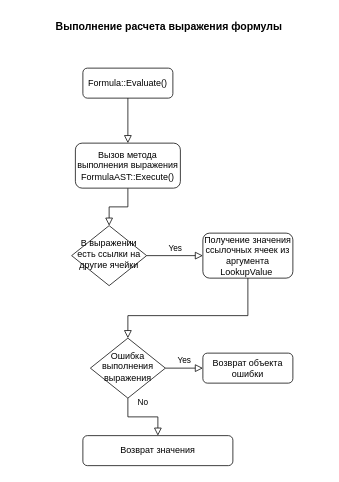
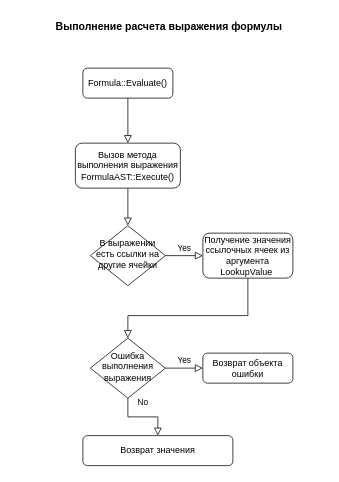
  <mxCell id="0" />
  <mxCell id="1" parent="0" />
  <mxCell id="2" value="Formula::Evaluate()" style="rounded=1;whiteSpace=wrap;html=1;fontSize=12;glass=0;strokeWidth=1;shadow=0;" parent="1" vertex="1"><mxGeometry x="110" y="90" width="120" height="40" as="geometry" /></mxCell>
  <mxCell id="3" value="No" style="rounded=0;html=1;jettySize=auto;orthogonalLoop=1;fontSize=11;endArrow=block;endFill=0;endSize=8;strokeWidth=1;shadow=0;labelBackgroundColor=none;edgeStyle=orthogonalEdgeStyle;" parent="1" source="5" target="7" edge="1"><mxGeometry y="20" relative="1" as="geometry"><mxPoint as="offset" /><mxPoint x="170" y="570" as="targetPoint" /></mxGeometry></mxCell>
  <mxCell id="4" value="Yes" style="edgeStyle=orthogonalEdgeStyle;rounded=0;html=1;jettySize=auto;orthogonalLoop=1;fontSize=11;endArrow=block;endFill=0;endSize=8;strokeWidth=1;shadow=0;labelBackgroundColor=none;" parent="1" source="5" target="6" edge="1"><mxGeometry y="10" relative="1" as="geometry"><mxPoint as="offset" /></mxGeometry></mxCell>
  <mxCell id="5" value="Ошибка выполнения выражения" style="rhombus;whiteSpace=wrap;html=1;shadow=0;fontFamily=Helvetica;fontSize=12;align=center;strokeWidth=1;spacing=6;spacingTop=-4;" parent="1" vertex="1"><mxGeometry x="120" y="450" width="100" height="80" as="geometry" /></mxCell>
  <mxCell id="6" value="Возврат объекта ошибки" style="rounded=1;whiteSpace=wrap;html=1;fontSize=12;glass=0;strokeWidth=1;shadow=0;" parent="1" vertex="1"><mxGeometry x="270" y="470" width="120" height="40" as="geometry" /></mxCell>
  <mxCell id="7" value="Возврат значения" style="rounded=1;whiteSpace=wrap;html=1;fontSize=12;glass=0;strokeWidth=1;shadow=0;" parent="1" vertex="1"><mxGeometry x="110" y="580" width="200" height="40" as="geometry" /></mxCell>
  <mxCell id="8" value="" style="rounded=0;html=1;jettySize=auto;orthogonalLoop=1;fontSize=11;endArrow=block;endFill=0;endSize=8;strokeWidth=1;shadow=0;labelBackgroundColor=none;edgeStyle=orthogonalEdgeStyle;" edge="1" parent="1" source="10" target="12"><mxGeometry relative="1" as="geometry"><mxPoint x="340" y="290" as="targetPoint" /></mxGeometry></mxCell>
  <mxCell id="9" value="" style="rounded=0;html=1;jettySize=auto;orthogonalLoop=1;fontSize=11;endArrow=block;endFill=0;endSize=8;strokeWidth=1;shadow=0;labelBackgroundColor=none;edgeStyle=orthogonalEdgeStyle;" edge="1" parent="1" source="2" target="10"><mxGeometry relative="1" as="geometry"><mxPoint x="170" y="200" as="sourcePoint" /><mxPoint x="170" y="310" as="targetPoint" /></mxGeometry></mxCell>
  <mxCell id="10" value="Вызов метода выполнения выражения FormulaAST::Execute()" style="rounded=1;whiteSpace=wrap;html=1;fontSize=12;glass=0;strokeWidth=1;shadow=0;" vertex="1" parent="1"><mxGeometry x="100" y="190" width="140" height="60" as="geometry" /></mxCell>
  <mxCell id="11" value="Yes" style="edgeStyle=orthogonalEdgeStyle;rounded=0;html=1;jettySize=auto;orthogonalLoop=1;fontSize=11;endArrow=block;endFill=0;endSize=8;strokeWidth=1;shadow=0;labelBackgroundColor=none;" edge="1" parent="1" source="12" target="13"><mxGeometry y="10" relative="1" as="geometry"><mxPoint as="offset" /><mxPoint x="380" y="350" as="targetPoint" /></mxGeometry></mxCell>
- <mxCell id="12" value="В выражении есть ссылки на другие ячейки" style="rhombus;whiteSpace=wrap;html=1;shadow=0;fontFamily=Helvetica;fontSize=12;align=center;strokeWidth=1;spacing=6;spacingTop=-4;" vertex="1" parent="1"><mxGeometry x="95" y="300" width="100" height="80" as="geometry" /></mxCell>
+ <mxCell id="12" value="В выражении есть ссылки на другие ячейки" style="rhombus;whiteSpace=wrap;html=1;shadow=0;fontFamily=Helvetica;fontSize=12;align=center;strokeWidth=1;spacing=6;spacingTop=-4;" vertex="1" parent="1"><mxGeometry x="120" y="300" width="100" height="80" as="geometry" /></mxCell>
  <mxCell id="13" value="Получение значения ссылочных ячеек из аргумента LookupValue&amp;nbsp;" style="rounded=1;whiteSpace=wrap;html=1;fontSize=12;glass=0;strokeWidth=1;shadow=0;" vertex="1" parent="1"><mxGeometry x="270" y="310" width="120" height="60" as="geometry" /></mxCell>
  <mxCell id="14" value="" style="rounded=0;html=1;jettySize=auto;orthogonalLoop=1;fontSize=11;endArrow=block;endFill=0;endSize=8;strokeWidth=1;shadow=0;labelBackgroundColor=none;edgeStyle=orthogonalEdgeStyle;" edge="1" parent="1" source="13" target="5"><mxGeometry relative="1" as="geometry"><mxPoint x="290" y="440" as="targetPoint" /><mxPoint x="290" y="390" as="sourcePoint" /><Array as="points"><mxPoint x="330" y="420" /><mxPoint x="170" y="420" /></Array></mxGeometry></mxCell>
  <mxCell id="15" value="&lt;b&gt;&lt;font style=&quot;font-size: 14px;&quot;&gt;Выполнение расчета выражения формулы&lt;/font&gt;&lt;/b&gt;" style="text;html=1;strokeColor=none;fillColor=none;align=center;verticalAlign=middle;whiteSpace=wrap;rounded=0;" vertex="1" parent="1"><mxGeometry x="20" y="20" width="410" height="30" as="geometry" /></mxCell>
